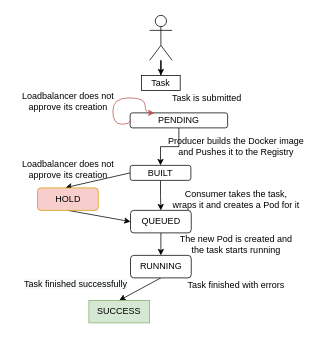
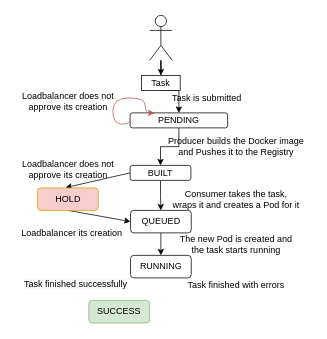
  <mxCell id="0" />
  <mxCell id="1" parent="0" />
  <mxCell id="2" style="edgeStyle=orthogonalEdgeStyle;rounded=0;orthogonalLoop=1;jettySize=auto;html=1;exitX=0.5;exitY=1;exitDx=0;exitDy=0;entryX=0.5;entryY=0;entryDx=0;entryDy=0;" edge="1" parent="1" source="3" target="11"><mxGeometry relative="1" as="geometry" /></mxCell>
  <mxCell id="3" value="PENDING" style="rounded=1;whiteSpace=wrap;html=1;" vertex="1" parent="1"><mxGeometry x="173" y="150" width="130" height="20" as="geometry" /></mxCell>
  <mxCell id="4" style="edgeStyle=orthogonalEdgeStyle;rounded=0;orthogonalLoop=1;jettySize=auto;html=1;entryX=0.5;entryY=0;entryDx=0;entryDy=0;" edge="1" parent="1" source="5" target="8"><mxGeometry relative="1" as="geometry" /></mxCell>
  <mxCell id="5" value="" style="shape=umlActor;verticalLabelPosition=bottom;verticalAlign=top;html=1;outlineConnect=0;" vertex="1" parent="1"><mxGeometry x="199" y="20" width="30" height="60" as="geometry" /></mxCell>
  <mxCell id="6" value="Task is submitted" style="text;html=1;align=center;verticalAlign=middle;resizable=0;points=[];autosize=1;strokeColor=none;" vertex="1" parent="1"><mxGeometry x="220" y="120" width="110" height="20" as="geometry" /></mxCell>
+ <mxCell id="7" style="edgeStyle=orthogonalEdgeStyle;rounded=0;orthogonalLoop=1;jettySize=auto;html=1;exitX=0.5;exitY=1;exitDx=0;exitDy=0;entryX=0.5;entryY=0;entryDx=0;entryDy=0;" edge="1" parent="1" source="8" target="3"><mxGeometry relative="1" as="geometry" /></mxCell>
  <mxCell id="8" value="Task&lt;br&gt;" style="rounded=0;whiteSpace=wrap;html=1;" vertex="1" parent="1"><mxGeometry x="188.25" y="100" width="51.5" height="20" as="geometry" /></mxCell>
  <mxCell id="9" style="edgeStyle=orthogonalEdgeStyle;rounded=0;orthogonalLoop=1;jettySize=auto;html=1;exitX=0.5;exitY=1;exitDx=0;exitDy=0;entryX=0.5;entryY=0;entryDx=0;entryDy=0;" edge="1" parent="1" source="11" target="14"><mxGeometry relative="1" as="geometry" /></mxCell>
  <mxCell id="10" style="edgeStyle=none;rounded=0;orthogonalLoop=1;jettySize=auto;html=1;exitX=0;exitY=0.5;exitDx=0;exitDy=0;entryX=0.461;entryY=-0.011;entryDx=0;entryDy=0;entryPerimeter=0;" edge="1" parent="1" source="11" target="25"><mxGeometry relative="1" as="geometry" /></mxCell>
  <mxCell id="11" value="BUILT" style="rounded=1;whiteSpace=wrap;html=1;" vertex="1" parent="1"><mxGeometry x="173" y="220" width="81" height="20" as="geometry" /></mxCell>
  <mxCell id="12" value="Producer builds the Docker image &lt;br&gt;and Pushes it to the Registry" style="text;html=1;align=center;verticalAlign=middle;resizable=0;points=[];autosize=1;strokeColor=none;" vertex="1" parent="1"><mxGeometry x="214" y="180" width="200" height="30" as="geometry" /></mxCell>
  <mxCell id="13" style="edgeStyle=orthogonalEdgeStyle;rounded=0;orthogonalLoop=1;jettySize=auto;html=1;exitX=0.5;exitY=1;exitDx=0;exitDy=0;entryX=0.5;entryY=0;entryDx=0;entryDy=0;" edge="1" parent="1" source="14" target="17"><mxGeometry relative="1" as="geometry" /></mxCell>
  <mxCell id="14" value="QUEUED" style="rounded=1;whiteSpace=wrap;html=1;" vertex="1" parent="1"><mxGeometry x="173.5" y="280" width="81" height="30" as="geometry" /></mxCell>
  <mxCell id="15" value="Consumer takes the task, &lt;br&gt;wraps it and creates a Pod for it" style="text;html=1;align=center;verticalAlign=middle;resizable=0;points=[];autosize=1;strokeColor=none;" vertex="1" parent="1"><mxGeometry x="224" y="250" width="180" height="30" as="geometry" /></mxCell>
- <mxCell id="16" style="edgeStyle=none;rounded=0;orthogonalLoop=1;jettySize=auto;html=1;exitX=0.5;exitY=1;exitDx=0;exitDy=0;entryX=0.5;entryY=0;entryDx=0;entryDy=0;" edge="1" parent="1" source="17" target="21"><mxGeometry relative="1" as="geometry" /></mxCell>
  <mxCell id="17" value="RUNNING" style="rounded=1;whiteSpace=wrap;html=1;" vertex="1" parent="1"><mxGeometry x="173.5" y="340" width="81" height="30" as="geometry" /></mxCell>
  <mxCell id="18" style="edgeStyle=orthogonalEdgeStyle;rounded=0;orthogonalLoop=1;jettySize=auto;html=1;exitX=0;exitY=0.5;exitDx=0;exitDy=0;entryX=0.25;entryY=0;entryDx=0;entryDy=0;curved=1;fillColor=#f8cecc;strokeColor=#b85450;" edge="1" parent="1" source="3" target="3"><mxGeometry relative="1" as="geometry"><Array as="points"><mxPoint x="150" y="165" /><mxPoint x="150" y="130" /><mxPoint x="193" y="130" /></Array></mxGeometry></mxCell>
  <mxCell id="19" value="Loadbalancer does not &lt;br&gt;approve its creation" style="text;html=1;align=center;verticalAlign=middle;resizable=0;points=[];autosize=1;strokeColor=none;" vertex="1" parent="1"><mxGeometry x="20" y="120" width="140" height="30" as="geometry" /></mxCell>
  <mxCell id="20" value="The new Pod is created and &lt;br&gt;the task starts running" style="text;html=1;align=center;verticalAlign=middle;resizable=0;points=[];autosize=1;strokeColor=none;" vertex="1" parent="1"><mxGeometry x="234" y="310" width="160" height="30" as="geometry" /></mxCell>
- <mxCell id="21" value="SUCCESS" style="whiteSpace=wrap;html=1;fillColor=#d5e8d4;strokeColor=#82b366;rounded=0;" vertex="1" parent="1"><mxGeometry x="118" y="400" width="81" height="30" as="geometry" /></mxCell>
+ <mxCell id="21" value="SUCCESS" style="rounded=1;whiteSpace=wrap;html=1;fillColor=#d5e8d4;strokeColor=#82b366;" vertex="1" parent="1"><mxGeometry x="118" y="400" width="81" height="30" as="geometry" /></mxCell>
  <mxCell id="22" value="Task finished with errors" style="text;html=1;align=center;verticalAlign=middle;resizable=0;points=[];autosize=1;strokeColor=none;" vertex="1" parent="1"><mxGeometry x="244" y="370" width="140" height="20" as="geometry" /></mxCell>
  <mxCell id="23" value="&lt;span style=&quot;color: rgb(0 , 0 , 0) ; font-family: &amp;#34;helvetica&amp;#34; ; font-size: 12px ; font-style: normal ; font-weight: 400 ; letter-spacing: normal ; text-align: center ; text-indent: 0px ; text-transform: none ; word-spacing: 0px ; background-color: rgb(248 , 249 , 250) ; display: inline ; float: none&quot;&gt;Task finished successfully&lt;/span&gt;" style="text;whiteSpace=wrap;html=1;" vertex="1" parent="1"><mxGeometry x="30" y="365" width="150" height="30" as="geometry" /></mxCell>
  <mxCell id="24" style="rounded=0;orthogonalLoop=1;jettySize=auto;html=1;exitX=0.5;exitY=1;exitDx=0;exitDy=0;entryX=0;entryY=0.5;entryDx=0;entryDy=0;" edge="1" parent="1" source="25" target="14"><mxGeometry relative="1" as="geometry" /></mxCell>
  <mxCell id="25" value="HOLD" style="rounded=1;whiteSpace=wrap;html=1;fillColor=#f8cecc;strokeColor=#d79b00;" vertex="1" parent="1"><mxGeometry x="49.5" y="250" width="81" height="30" as="geometry" /></mxCell>
  <mxCell id="26" value="Loadbalancer does not &lt;br&gt;approve its creation" style="text;html=1;align=center;verticalAlign=middle;resizable=0;points=[];autosize=1;strokeColor=none;" vertex="1" parent="1"><mxGeometry x="20" y="210" width="140" height="30" as="geometry" /></mxCell>
+ <mxCell id="27" value="Loadbalancer&amp;nbsp;its creation" style="text;html=1;align=center;verticalAlign=middle;resizable=0;points=[];autosize=1;strokeColor=none;" vertex="1" parent="1"><mxGeometry x="20" y="300" width="150" height="20" as="geometry" /></mxCell>
